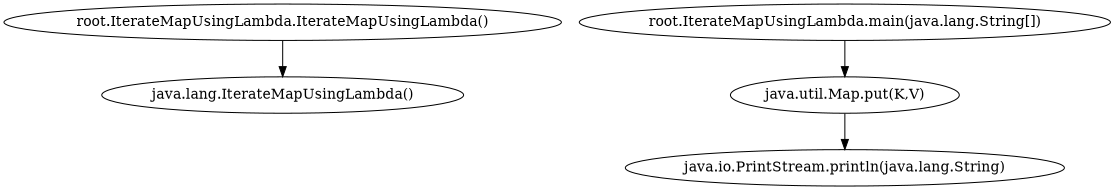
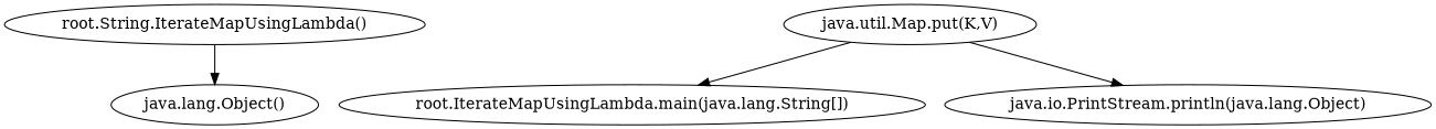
  digraph {
    rankdir=TB
-   n1 [label="root.IterateMapUsingLambda.IterateMapUsingLambda()"]
-   n2 [label="java.lang.IterateMapUsingLambda()"]
+   n1 [label="root.String.IterateMapUsingLambda()"]
+   n2 [label="java.lang.Object()"]
    n3 [label="root.IterateMapUsingLambda.main(java.lang.String[])"]
    n4 [label="java.util.Map.put(K,V)"]
-   n5 [label="java.io.PrintStream.println(java.lang.String)"]
+   n5 [label="java.io.PrintStream.println(java.lang.Object)"]
    n1 -> n2
-   n3 -> n4
+   n4 -> n3
    n4 -> n5
  }
